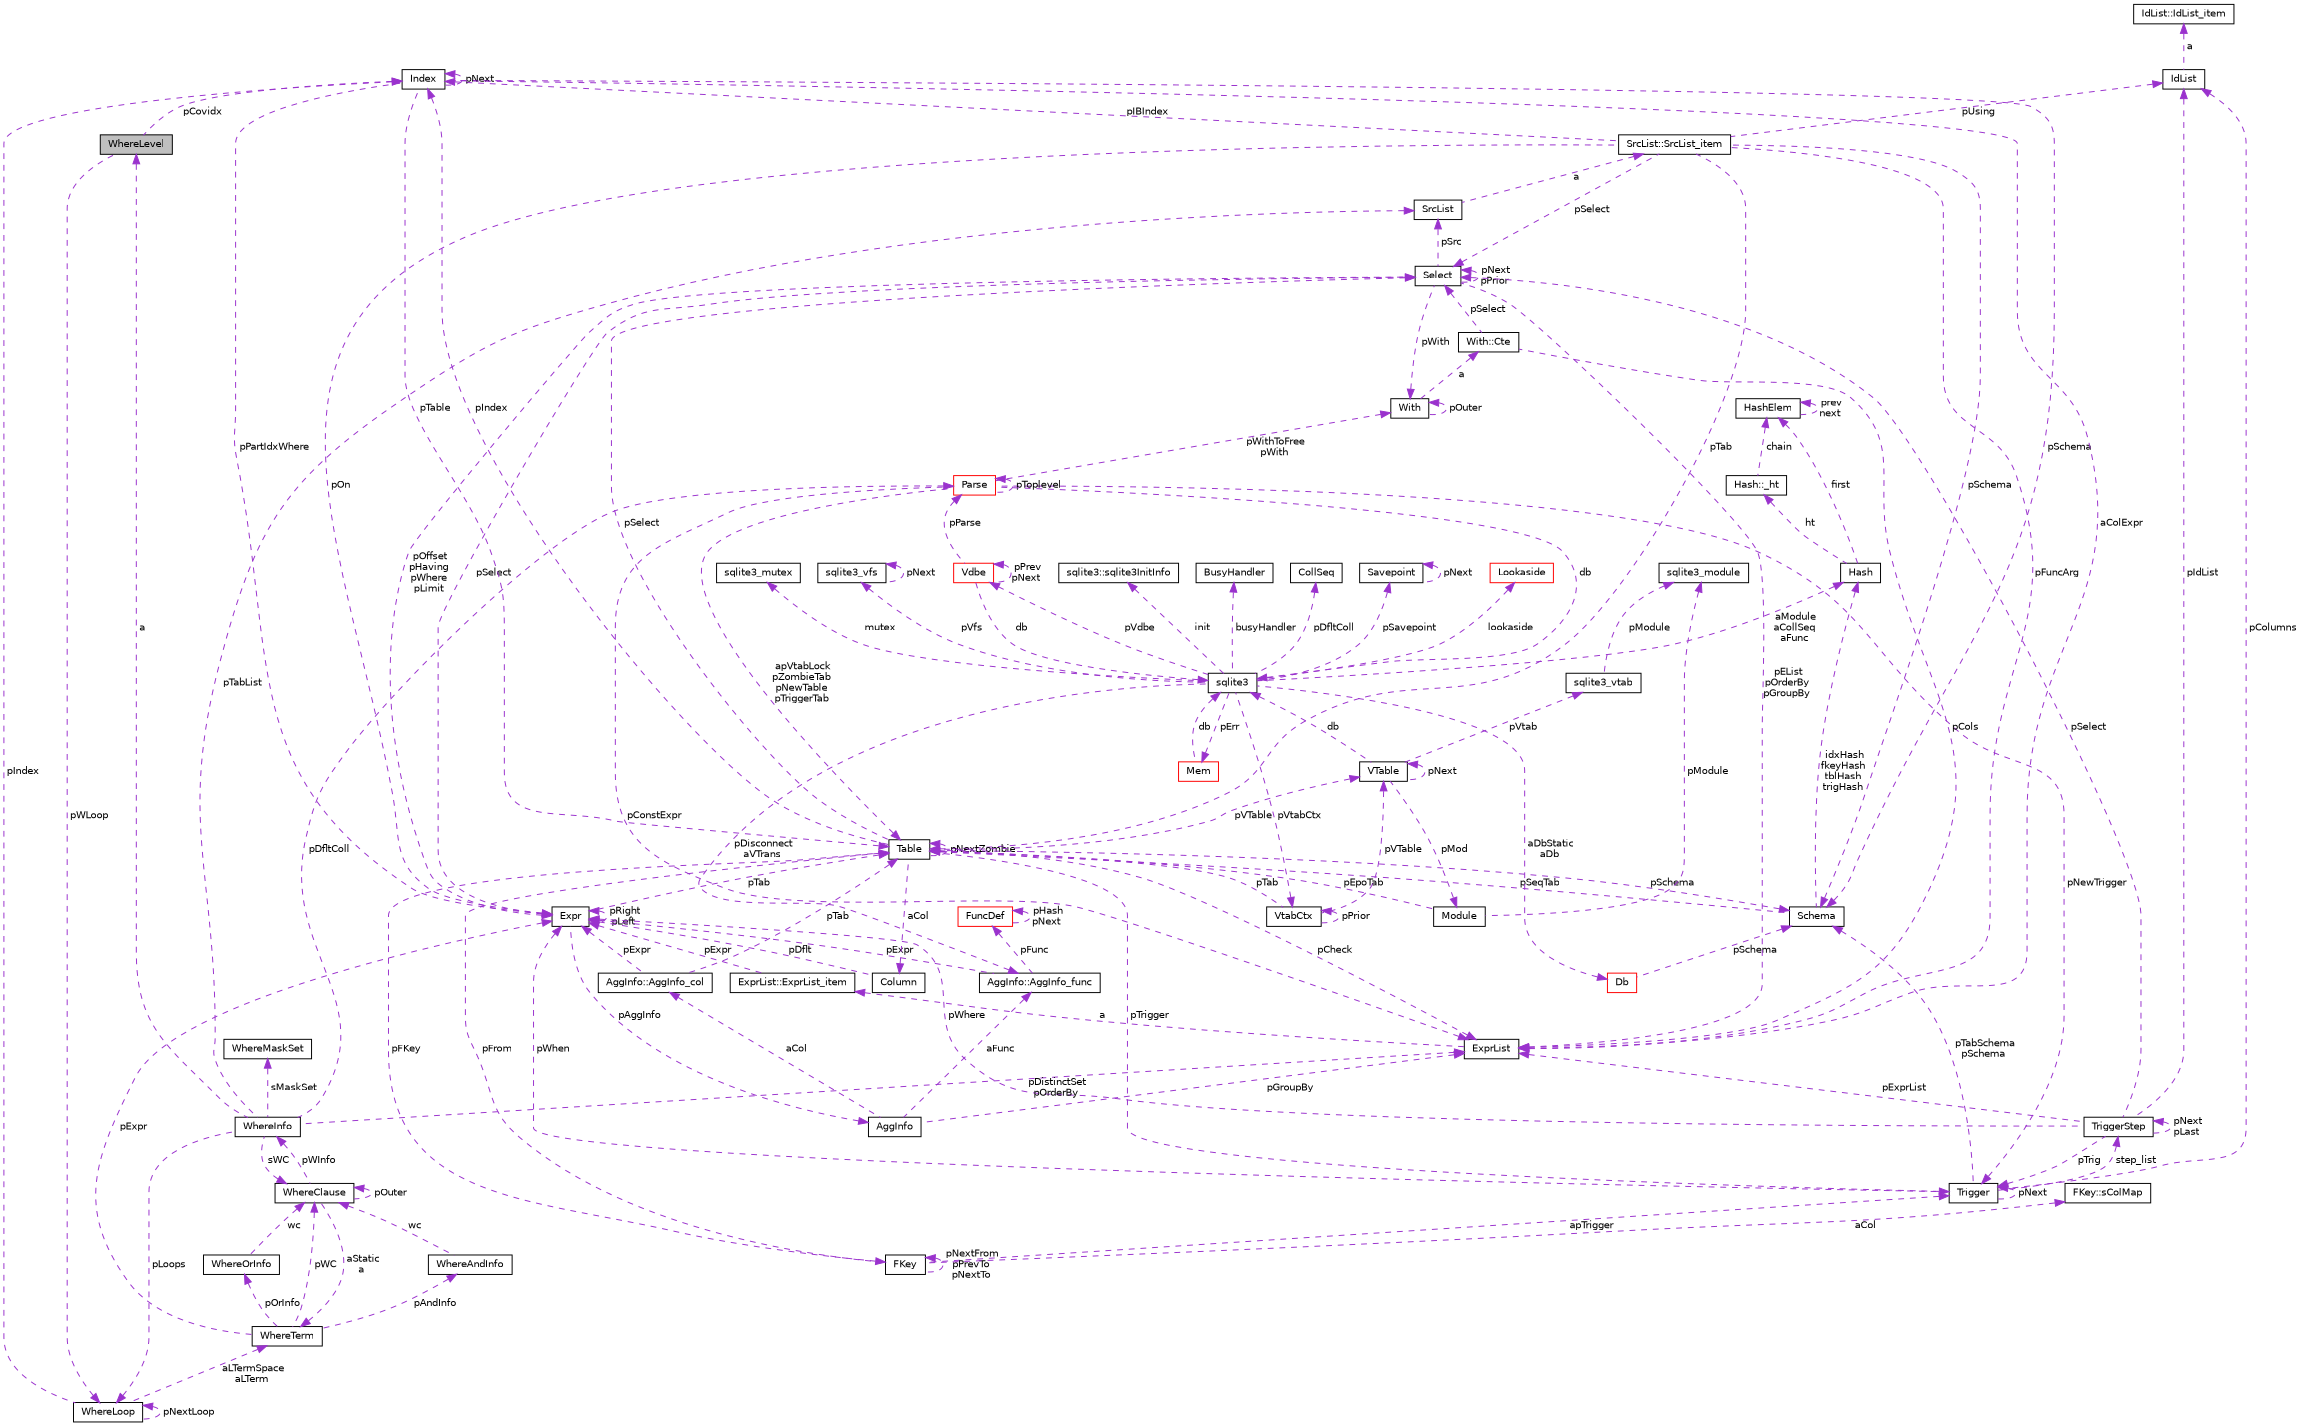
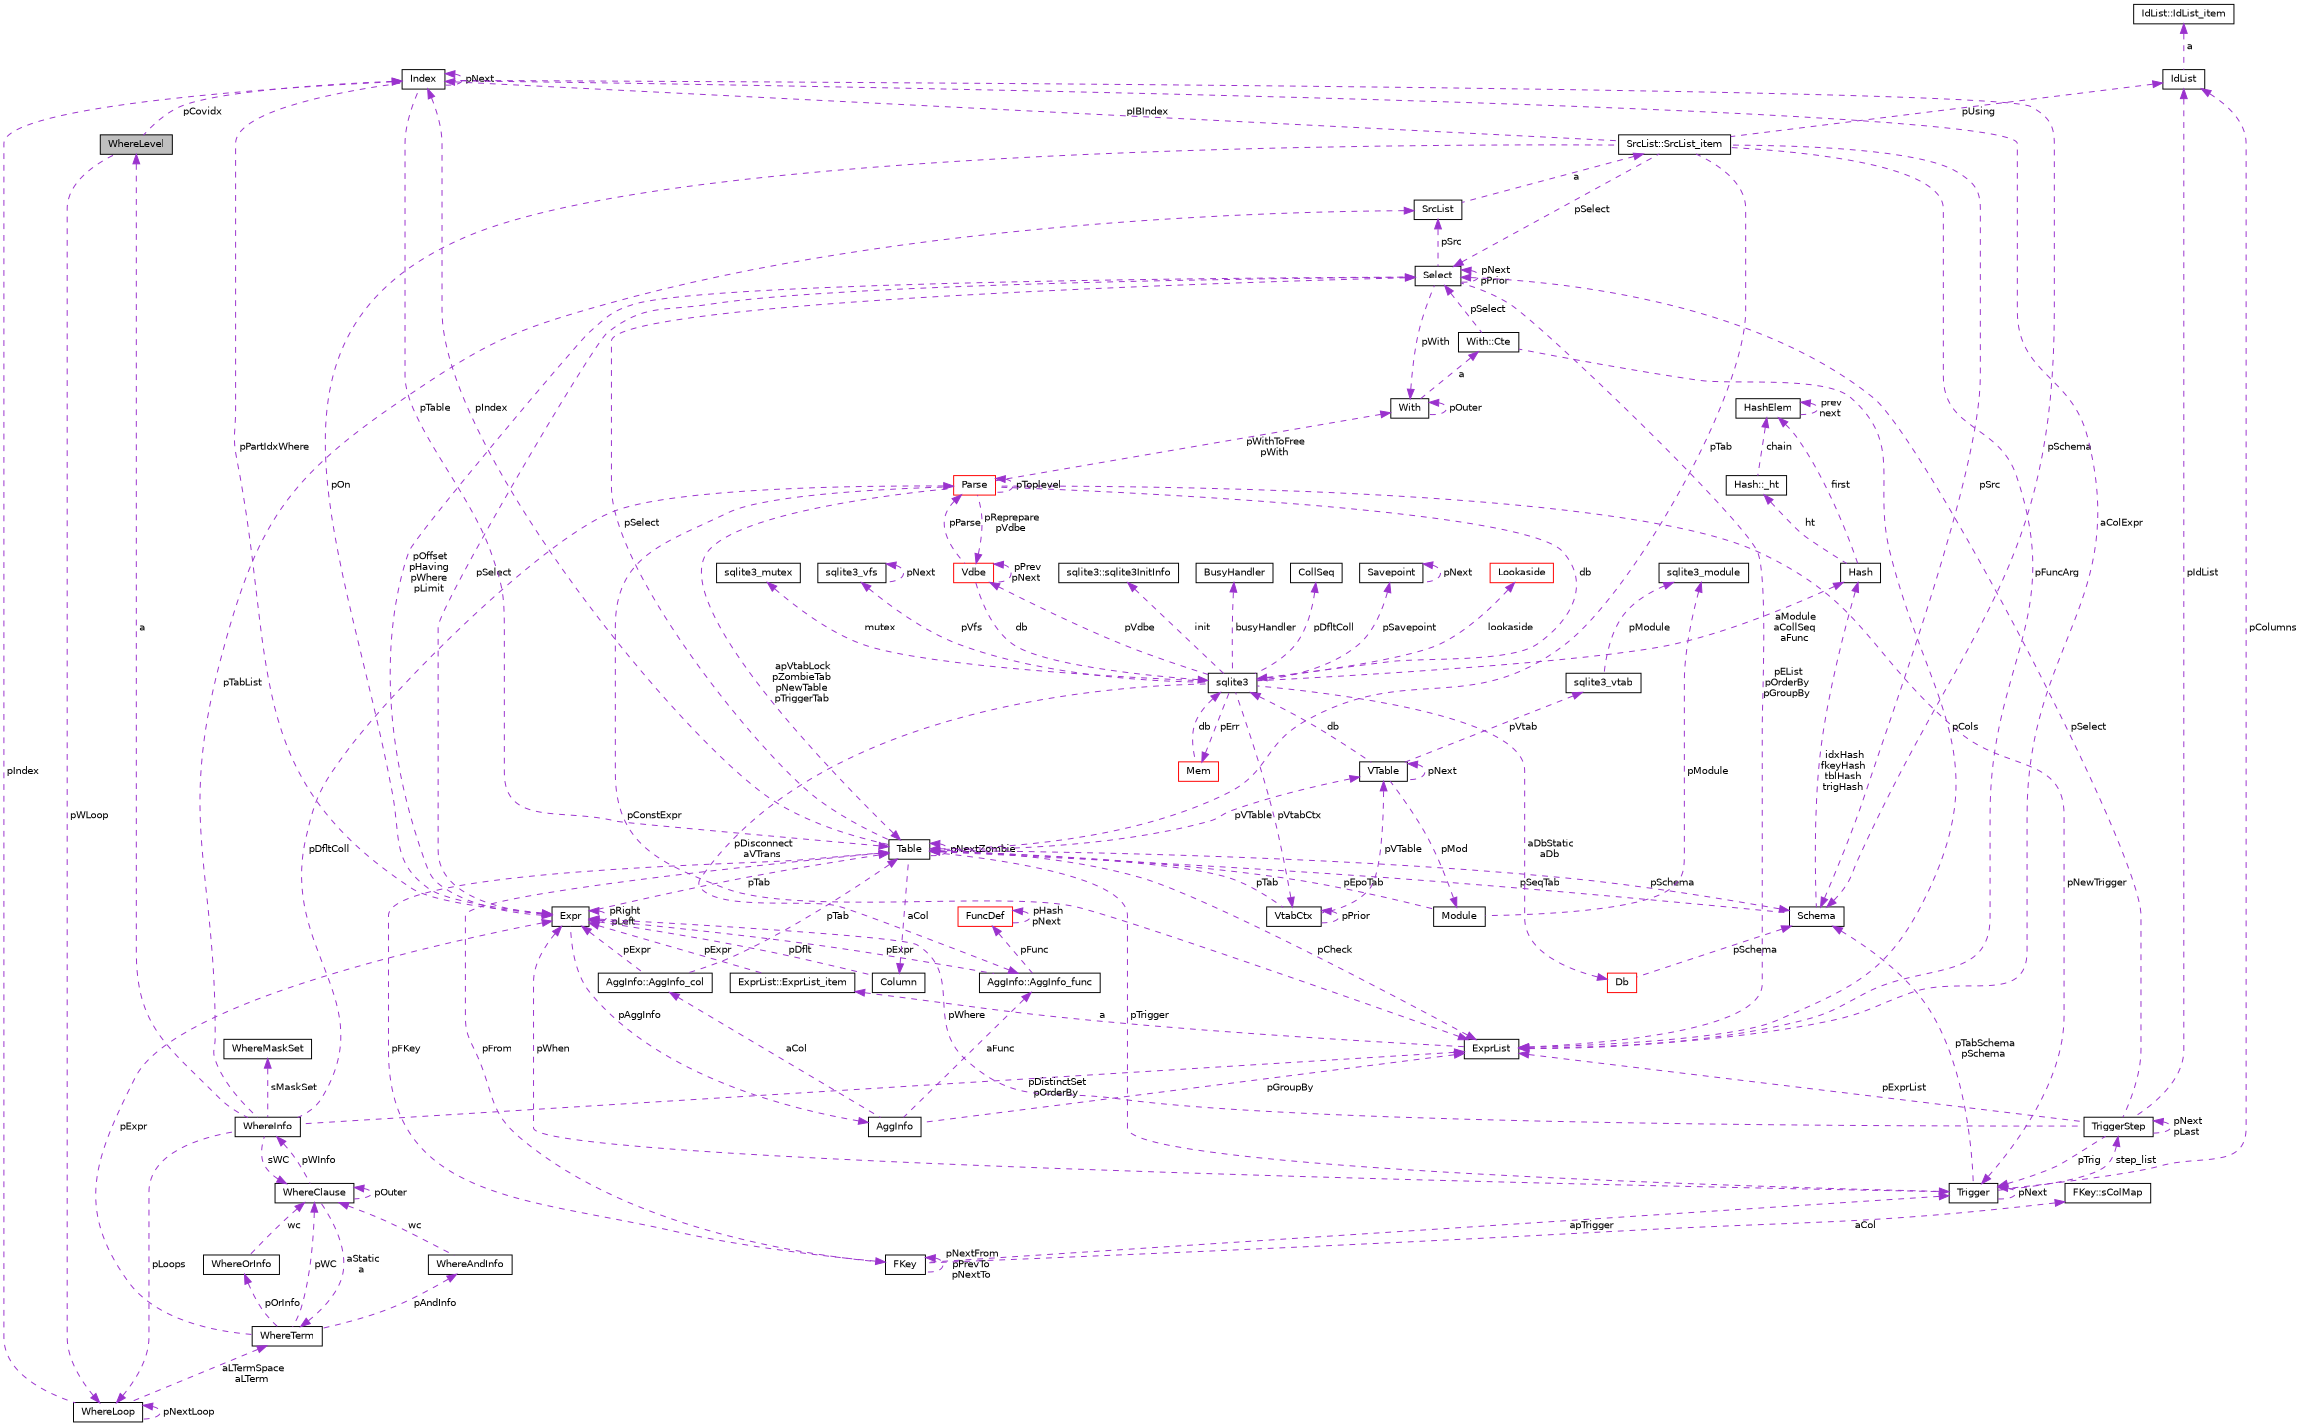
  digraph {
    node [color=black fillcolor=white fontname=Helvetica fontsize=10 shape=record style=filled]
    edge [color=darkorchid3 dir=back fontname=Helvetica fontsize=10 labelfontname=Helvetica labelfontsize=10 style=dashed]
    n1 [fillcolor=grey75 fontcolor=black height=0.2 label=WhereLevel width=0.4]
    n2 [height=0.2 label=WhereInfo width=0.4]
    n3 [height=0.2 label=WhereClause width=0.4]
    n4 [height=0.2 label=WhereLoop width=0.4]
    n5 [height=0.2 label=WhereTerm width=0.4]
    n6 [height=0.2 label=WhereAndInfo width=0.4]
    n7 [height=0.2 label=WhereOrInfo width=0.4]
    n8 [height=0.2 label=WhereMaskSet width=0.4]
    n9 [height=0.2 label=SrcList width=0.4]
    n10 [height=0.2 label=Select width=0.4]
    n11 [height=0.2 label="SrcList::SrcList_item" width=0.4]
    n12 [height=0.2 label=Table width=0.4]
    n13 [height=0.2 label=Expr width=0.4]
    n14 [height=0.2 label=TriggerStep width=0.4]
    n15 [height=0.2 label="With::Cte" width=0.4]
    n16 [height=0.2 label=Schema width=0.4]
    n17 [height=0.2 label=Trigger width=0.4]
    n18 [color=red height=0.2 label=Db width=0.4]
    n19 [height=0.2 label=Index width=0.4]
    n20 [height=0.2 label="AggInfo::AggInfo_col" width=0.4]
    n21 [height=0.2 label=FKey width=0.4]
    n22 [color=red height=0.2 label=Parse width=0.4]
    n23 [height=0.2 label=VtabCtx width=0.4]
    n24 [height=0.2 label=Module width=0.4]
    n25 [height=0.2 label=sqlite3 width=0.4]
    n26 [height=0.2 label=Column width=0.4]
    n27 [height=0.2 label="AggInfo::AggInfo_func" width=0.4]
    n28 [height=0.2 label="ExprList::ExprList_item" width=0.4]
    n29 [height=0.2 label=AggInfo width=0.4]
    n30 [color=red height=0.2 label=Vdbe width=0.4]
    n31 [height=0.2 label=VTable width=0.4]
    n32 [height=0.2 label=ExprList width=0.4]
    n33 [color=red height=0.2 label=FuncDef width=0.4]
    n34 [height=0.2 label=With width=0.4]
    n35 [height=0.2 label="FKey::sColMap" width=0.4]
    n36 [height=0.2 label=IdList width=0.4]
    n37 [height=0.2 label="IdList::IdList_item" width=0.4]
    n38 [color=red height=0.2 label=Mem width=0.4]
    n39 [height=0.2 label=Savepoint width=0.4]
    n40 [color=red height=0.2 label=Lookaside width=0.4]
    n41 [height=0.2 label=sqlite3_mutex width=0.4]
    n42 [height=0.2 label=sqlite3_vfs width=0.4]
    n43 [height=0.2 label="sqlite3::sqlite3InitInfo" width=0.4]
    n44 [height=0.2 label=BusyHandler width=0.4]
    n45 [height=0.2 label=CollSeq width=0.4]
    n46 [height=0.2 label=Hash width=0.4]
    n47 [height=0.2 label="Hash::_ht" width=0.4]
    n48 [height=0.2 label=HashElem width=0.4]
    n49 [height=0.2 label=sqlite3_module width=0.4]
    n50 [height=0.2 label=sqlite3_vtab width=0.4]
    n1 -> n2 [label=" a"]
    n2 -> n3 [label=" pWInfo"]
    n3 -> n2 [label=" sWC"]
    n3 -> n3 [label=" pOuter"]
    n3 -> n5 [label=" pWC"]
    n3 -> n6 [label=" wc"]
    n3 -> n7 [label=" wc"]
    n4 -> n1 [label=" pWLoop"]
    n4 -> n2 [label=" pLoops"]
    n4 -> n4 [label=" pNextLoop"]
    n5 -> n3 [label=" aStatic\na"]
    n5 -> n4 [label=" aLTermSpace\naLTerm"]
    n6 -> n5 [label=" pAndInfo"]
    n7 -> n5 [label=" pOrInfo"]
    n8 -> n2 [label=" sMaskSet"]
    n9 -> n2 [label=" pTabList"]
    n9 -> n10 [label=" pSrc"]
    n10 -> n10 [label=" pNext\npPrior"]
    n10 -> n11 [label=" pSelect"]
    n10 -> n12 [label=" pSelect"]
    n10 -> n13 [label=" pSelect"]
    n10 -> n14 [label=" pSelect"]
    n10 -> n15 [label=" pSelect"]
    n11 -> n9 [label=" a"]
    n12 -> n11 [label=" pTab"]
    n12 -> n12 [label=" pNextZombie"]
    n12 -> n13 [label=" pTab"]
    n12 -> n16 [label=" pSeqTab"]
    n12 -> n19 [label=" pTable"]
    n12 -> n20 [label=" pTab"]
    n12 -> n21 [label=" pFrom"]
    n12 -> n22 [label=" apVtabLock\npZombieTab\npNewTable\npTriggerTab"]
    n12 -> n23 [label=" pTab"]
    n12 -> n24 [label=" pEpoTab"]
    n13 -> n5 [label=" pExpr"]
    n13 -> n10 [label=" pOffset\npHaving\npWhere\npLimit"]
    n13 -> n11 [label=" pOn"]
    n13 -> n13 [label=" pRight\npLeft"]
    n13 -> n14 [label=" pWhere"]
    n13 -> n17 [label=" pWhen"]
    n13 -> n19 [label=" pPartIdxWhere"]
    n13 -> n20 [label=" pExpr"]
    n13 -> n26 [label=" pDflt"]
    n13 -> n27 [label=" pExpr"]
    n13 -> n28 [label=" pExpr"]
    n14 -> n14 [label=" pNext\npLast"]
    n14 -> n17 [label=" step_list"]
    n15 -> n34 [label=" a"]
-   n16 -> n11 [label=" pSchema"]
+   n16 -> n11 [label=" pSrc"]
    n16 -> n12 [label=" pSchema"]
    n16 -> n17 [label=" pTabSchema\npSchema"]
    n16 -> n18 [label=" pSchema"]
    n16 -> n19 [label=" pSchema"]
    n17 -> n12 [label=" pTrigger"]
    n17 -> n14 [label=" pTrig"]
    n17 -> n17 [label=" pNext"]
    n17 -> n21 [label=" apTrigger"]
    n17 -> n22 [label=" pNewTrigger"]
    n18 -> n25 [label=" aDbStatic\naDb"]
    n19 -> n1 [label=" pCovidx"]
    n19 -> n4 [label=" pIndex"]
    n19 -> n11 [label=" pIBIndex"]
    n19 -> n12 [label=" pIndex"]
    n19 -> n19 [label=" pNext"]
    n20 -> n29 [label=" aCol"]
    n21 -> n12 [label=" pFKey"]
    n21 -> n21 [label=" pNextFrom\npPrevTo\npNextTo"]
    n22 -> n2 [label=" pDfltColl"]
    n22 -> n22 [label=" pToplevel"]
    n22 -> n30 [label=" pParse"]
    n23 -> n23 [label=" pPrior"]
    n23 -> n25 [label=" pVtabCtx"]
    n24 -> n31 [label=" pMod"]
    n25 -> n22 [label=" db"]
    n25 -> n30 [label=" db"]
    n25 -> n31 [label=" db"]
    n25 -> n38 [label=" db"]
    n26 -> n12 [label=" aCol"]
    n27 -> n25 [label=" pDisconnect\naVTrans"]
    n27 -> n29 [label=" aFunc"]
    n28 -> n32 [label=" a"]
    n29 -> n13 [label=" pAggInfo"]
+   n30 -> n22 [label=" pReprepare\npVdbe"]
    n30 -> n25 [label=" pVdbe"]
    n30 -> n30 [label=" pPrev\npNext"]
    n31 -> n12 [label=" pVTable"]
    n31 -> n23 [label=" pVTable"]
    n31 -> n31 [label=" pNext"]
    n32 -> n2 [label=" pDistinctSet\npOrderBy"]
    n32 -> n10 [label=" pEList\npOrderBy\npGroupBy"]
    n32 -> n11 [label=" pFuncArg"]
    n32 -> n12 [label=" pCheck"]
    n32 -> n14 [label=" pExprList"]
    n32 -> n15 [label=" pCols"]
    n32 -> n19 [label=" aColExpr"]
    n32 -> n22 [label=" pConstExpr"]
    n32 -> n29 [label=" pGroupBy"]
    n33 -> n27 [label=" pFunc"]
    n33 -> n33 [label=" pHash\npNext"]
    n34 -> n10 [label=" pWith"]
    n34 -> n22 [label=" pWithToFree\npWith"]
    n34 -> n34 [label=" pOuter"]
    n35 -> n21 [label=" aCol"]
    n36 -> n11 [label=" pUsing"]
    n36 -> n14 [label=" pIdList"]
    n36 -> n17 [label=" pColumns"]
    n37 -> n36 [label=" a"]
    n38 -> n25 [label=" pErr"]
    n39 -> n25 [label=" pSavepoint"]
    n39 -> n39 [label=" pNext"]
    n40 -> n25 [label=" lookaside"]
    n41 -> n25 [label=" mutex"]
    n42 -> n25 [label=" pVfs"]
    n42 -> n42 [label=" pNext"]
    n43 -> n25 [label=" init"]
    n44 -> n25 [label=" busyHandler"]
    n45 -> n25 [label=" pDfltColl"]
    n46 -> n16 [label=" idxHash\nfkeyHash\ntblHash\ntrigHash"]
    n46 -> n25 [label=" aModule\naCollSeq\naFunc"]
    n47 -> n46 [label=" ht"]
    n48 -> n46 [label=" first"]
    n48 -> n47 [label=" chain"]
    n48 -> n48 [label=" prev\nnext"]
    n49 -> n24 [label=" pModule"]
    n49 -> n50 [label=" pModule"]
    n50 -> n31 [label=" pVtab"]
  }
